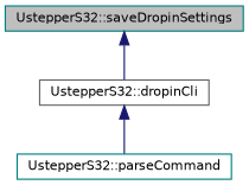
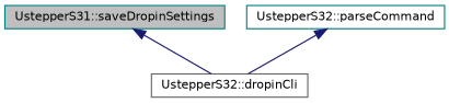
  digraph {
    rankdir=TB
    node [color=teal fillcolor=white fontname=Helvetica fontsize=10 shape=record style=filled]
    edge [color=midnightblue dir=back fontname=Helvetica fontsize=10 labelfontname=Helvetica labelfontsize=10 style=solid]
-   n1 [fillcolor=grey75 fontcolor=black height=0.2 label="UstepperS32::saveDropinSettings" width=0.4]
+   n1 [fillcolor=grey75 fontcolor=black height=0.2 label="UstepperS31::saveDropinSettings" width=0.4]
    n2 [color=gray40 height=0.2 label="UstepperS32::dropinCli" width=0.4]
    n3 [height=0.2 label="UstepperS32::parseCommand" width=0.4]
    n1 -> n2
-   n2 -> n3
+   n3 -> n2
  }
